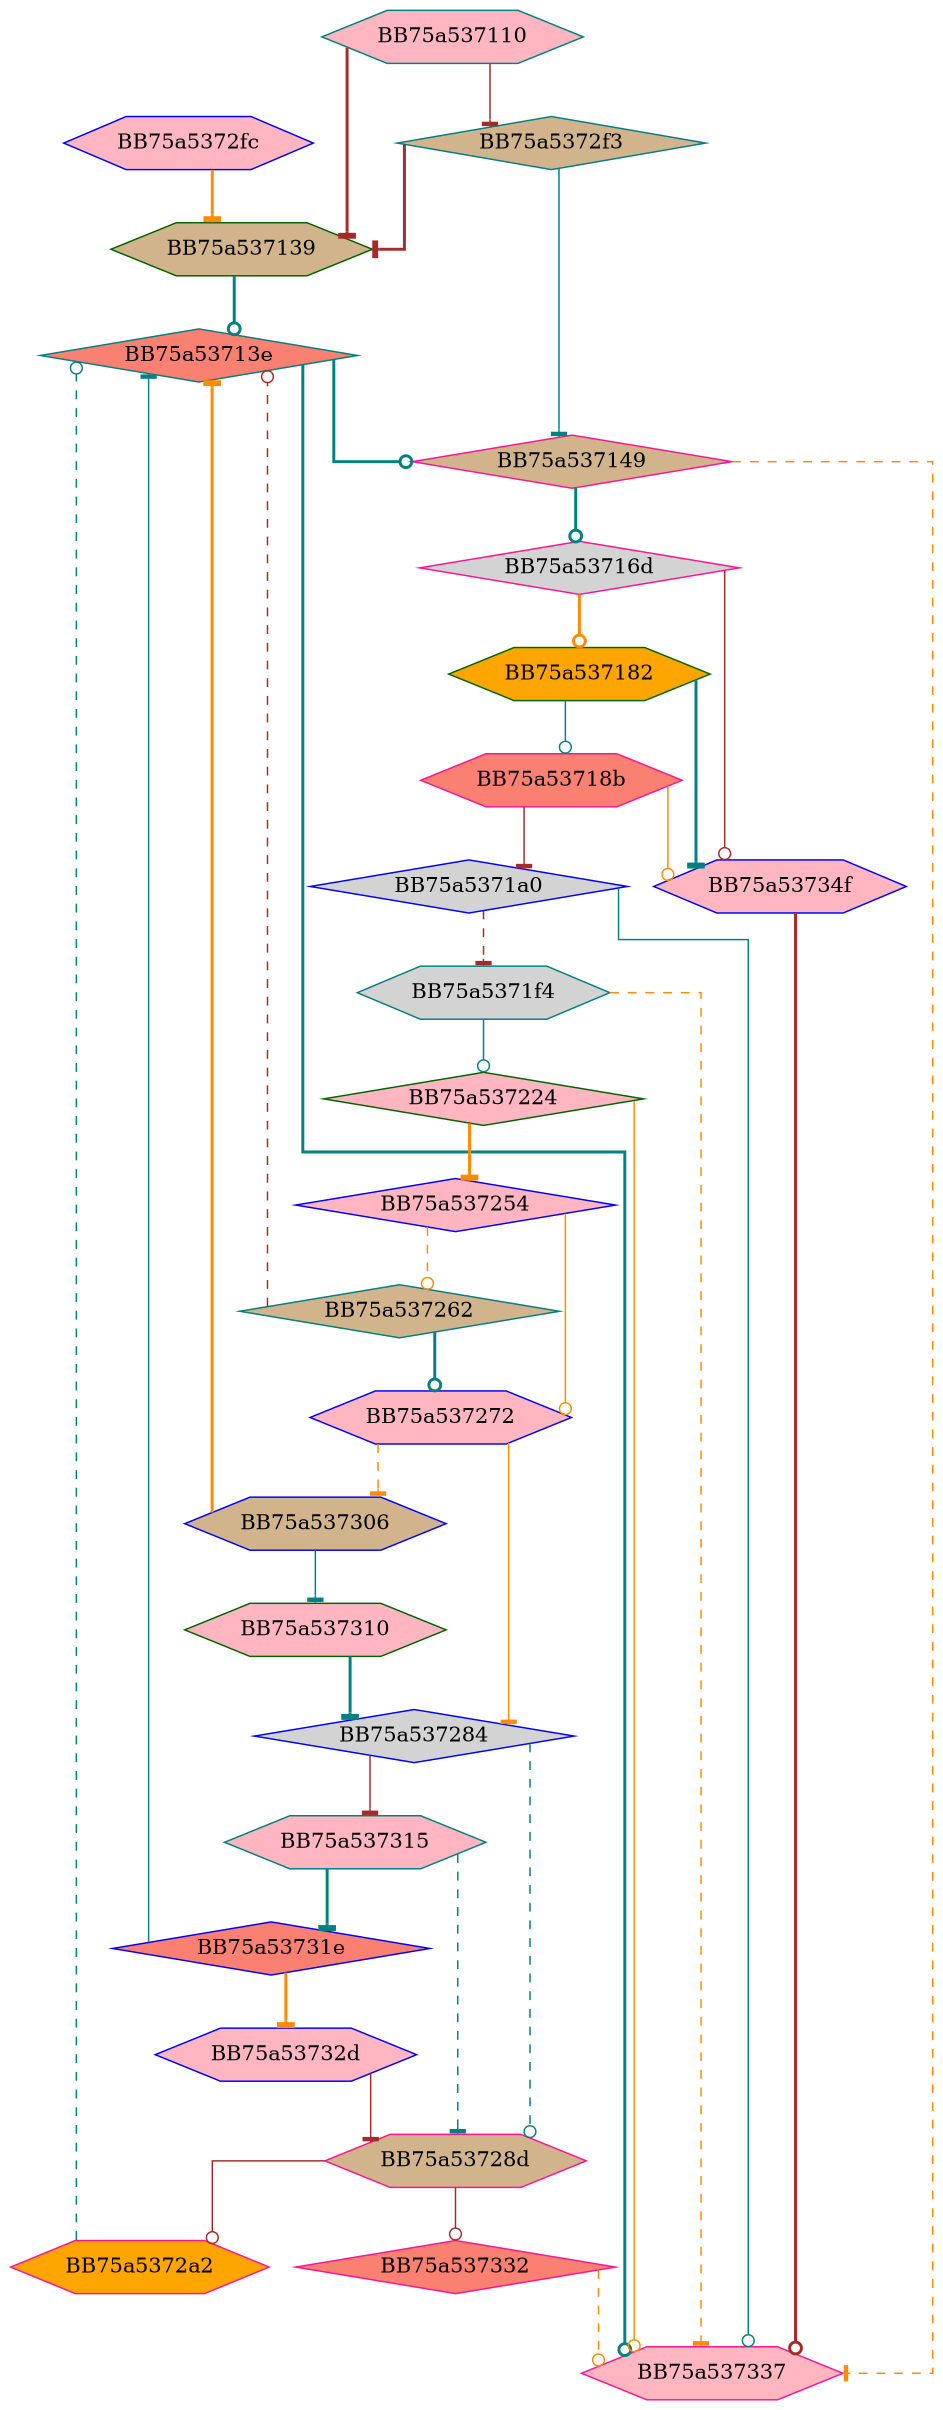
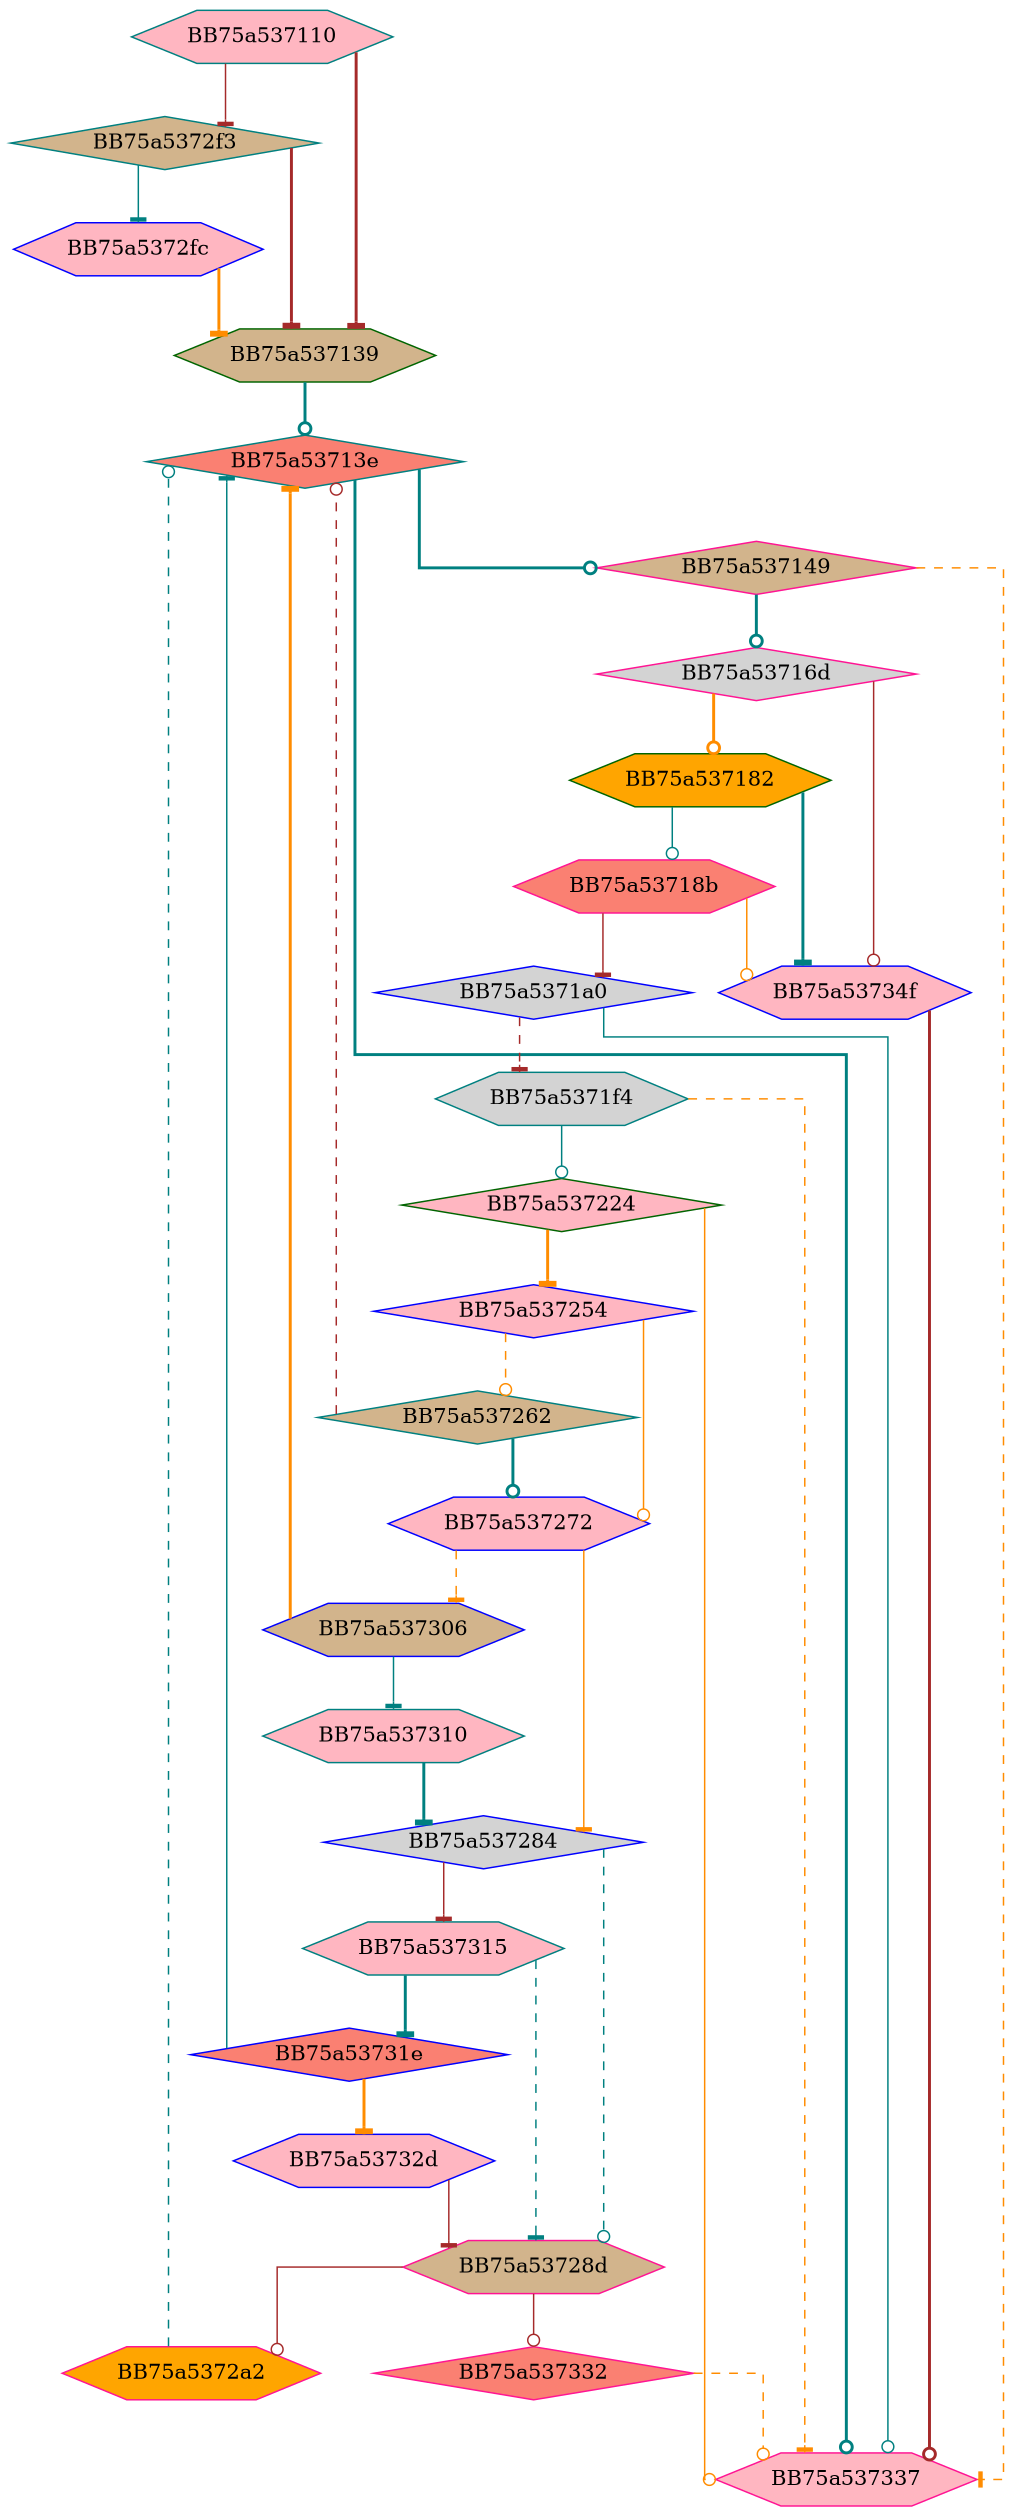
  digraph {
    splines=ortho
    node [color=blue fillcolor=lightpink shape=hexagon style=filled]
    edge [arrowhead=tee color=teal style=solid]
    BB75a537110 [color=teal]
    BB75a5372f3 [color=teal fillcolor=tan shape=diamond]
    BB75a537139 [color=darkgreen fillcolor=tan]
    BB75a5372fc
    BB75a53713e [color=teal fillcolor=salmon shape=diamond]
    BB75a537337 [color=deeppink]
    BB75a537149 [color=deeppink fillcolor=tan shape=diamond]
    BB75a53716d [color=deeppink fillcolor=lightgrey shape=diamond]
    BB75a53734f
    BB75a537182 [color=darkgreen fillcolor=orange]
    BB75a53718b [color=deeppink fillcolor=salmon]
    BB75a5371a0 [fillcolor=lightgrey shape=diamond]
    BB75a5371f4 [color=teal fillcolor=lightgrey]
    BB75a537224 [color=darkgreen shape=diamond]
    BB75a537254 [shape=diamond]
    BB75a537272
    BB75a537262 [color=teal fillcolor=tan shape=diamond]
    BB75a537306 [fillcolor=tan]
    BB75a537284 [fillcolor=lightgrey shape=diamond]
-   BB75a537310 [color=darkgreen]
+   BB75a537310 [color=teal]
    BB75a537315 [color=teal]
    BB75a53728d [color=deeppink fillcolor=tan]
    BB75a53731e [fillcolor=salmon shape=diamond]
    BB75a537332 [color=deeppink fillcolor=salmon shape=diamond]
    BB75a5372a2 [color=deeppink fillcolor=orange]
    BB75a53732d
    BB75a537110 -> BB75a5372f3 [color=brown]
    BB75a537110 -> BB75a537139 [color=brown style=bold]
    BB75a5372f3 -> BB75a537139 [color=brown style=bold]
-   BB75a5372f3 -> BB75a537149
+   BB75a5372f3 -> BB75a5372fc
    BB75a537139 -> BB75a53713e [arrowhead=odot style=bold]
    BB75a5372fc -> BB75a537139 [color=darkorange style=bold]
    BB75a53713e -> BB75a537337 [arrowhead=odot style=bold]
    BB75a53713e -> BB75a537149 [arrowhead=odot style=bold]
    BB75a537149 -> BB75a537337 [color=darkorange style=dashed]
    BB75a537149 -> BB75a53716d [arrowhead=odot style=bold]
    BB75a53716d -> BB75a53734f [arrowhead=odot color=brown]
    BB75a53716d -> BB75a537182 [arrowhead=odot color=darkorange style=bold]
    BB75a53734f -> BB75a537337 [arrowhead=odot color=brown style=bold]
    BB75a537182 -> BB75a53734f [style=bold]
    BB75a537182 -> BB75a53718b [arrowhead=odot]
    BB75a53718b -> BB75a53734f [arrowhead=odot color=darkorange]
    BB75a53718b -> BB75a5371a0 [color=brown]
    BB75a5371a0 -> BB75a537337 [arrowhead=odot]
    BB75a5371a0 -> BB75a5371f4 [color=brown style=dashed]
    BB75a5371f4 -> BB75a537337 [color=darkorange style=dashed]
    BB75a5371f4 -> BB75a537224 [arrowhead=odot]
    BB75a537224 -> BB75a537337 [arrowhead=odot color=darkorange]
    BB75a537224 -> BB75a537254 [color=darkorange style=bold]
    BB75a537254 -> BB75a537272 [arrowhead=odot color=darkorange]
    BB75a537254 -> BB75a537262 [arrowhead=odot color=darkorange style=dashed]
    BB75a537272 -> BB75a537306 [color=darkorange style=dashed]
    BB75a537272 -> BB75a537284 [color=darkorange]
    BB75a537262 -> BB75a53713e [arrowhead=odot color=brown style=dashed]
    BB75a537262 -> BB75a537272 [arrowhead=odot style=bold]
    BB75a537306 -> BB75a53713e [color=darkorange style=bold]
    BB75a537306 -> BB75a537310
    BB75a537284 -> BB75a537315 [color=brown]
    BB75a537284 -> BB75a53728d [arrowhead=odot style=dashed]
    BB75a537310 -> BB75a537284 [style=bold]
    BB75a537315 -> BB75a53728d [style=dashed]
    BB75a537315 -> BB75a53731e [style=bold]
    BB75a53728d -> BB75a537332 [arrowhead=odot color=brown]
    BB75a53728d -> BB75a5372a2 [arrowhead=odot color=brown]
    BB75a53731e -> BB75a53713e
    BB75a53731e -> BB75a53732d [color=darkorange style=bold]
    BB75a537332 -> BB75a537337 [arrowhead=odot color=darkorange style=dashed]
    BB75a5372a2 -> BB75a53713e [arrowhead=odot style=dashed]
    BB75a53732d -> BB75a53728d [color=brown]
  }
